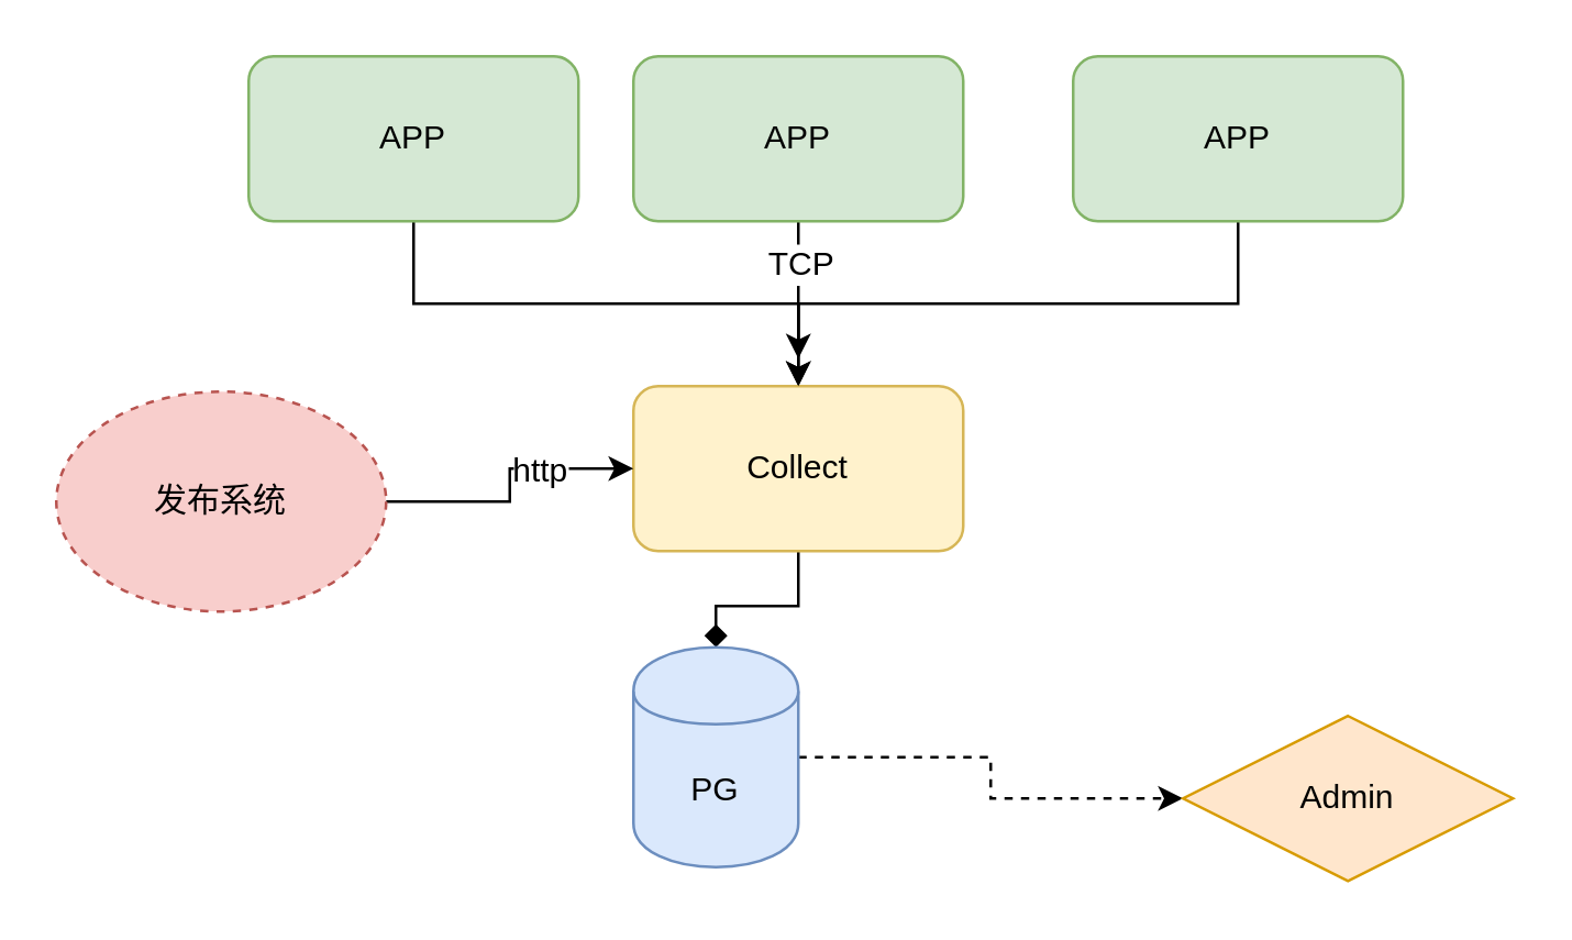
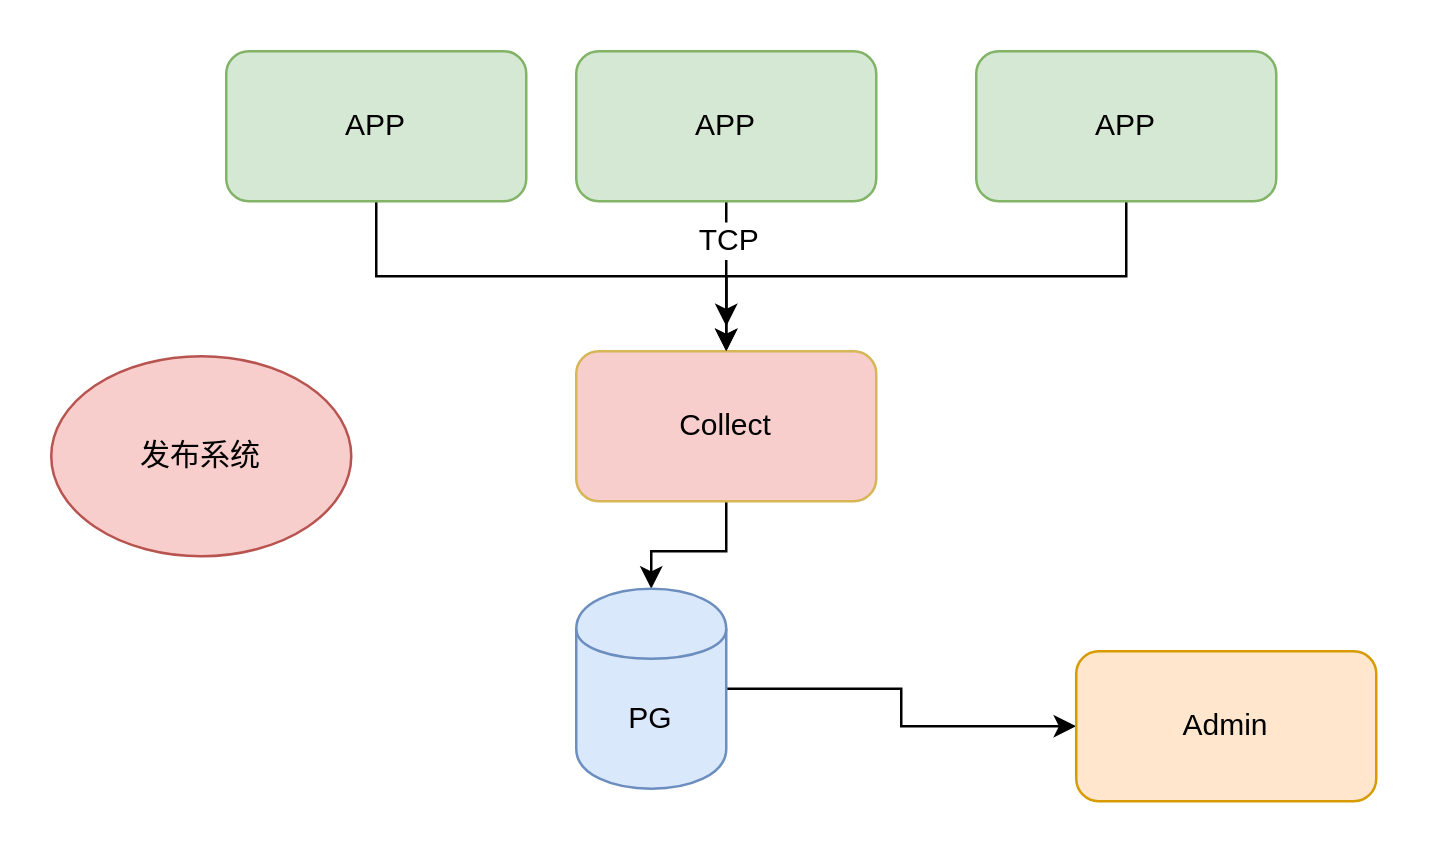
  <mxCell id="0" />
  <mxCell id="1" parent="0" />
  <mxCell id="2" style="edgeStyle=orthogonalEdgeStyle;rounded=0;orthogonalLoop=1;jettySize=auto;html=1;exitX=0.5;exitY=1;exitDx=0;exitDy=0;entryX=0.5;entryY=0;entryDx=0;entryDy=0;" edge="1" parent="1" source="3" target="5"><mxGeometry relative="1" as="geometry" /></mxCell>
  <mxCell id="3" value="APP" style="rounded=1;whiteSpace=wrap;html=1;fillColor=#d5e8d4;strokeColor=#82b366;flipH=0;" vertex="1" parent="1"><mxGeometry x="90" y="20" width="120" height="60" as="geometry" /></mxCell>
- <mxCell id="4" style="edgeStyle=orthogonalEdgeStyle;rounded=0;orthogonalLoop=1;jettySize=auto;html=1;exitX=0.5;exitY=1;exitDx=0;exitDy=0;endArrow=diamond;" edge="1" parent="1" source="5" target="7"><mxGeometry relative="1" as="geometry" /></mxCell>
- <mxCell id="5" value="Collect" style="rounded=1;whiteSpace=wrap;html=1;fillColor=#fff2cc;strokeColor=#d6b656;" vertex="1" parent="1"><mxGeometry x="230" y="140" width="120" height="60" as="geometry" /></mxCell>
- <mxCell id="6" style="edgeStyle=orthogonalEdgeStyle;rounded=0;orthogonalLoop=1;jettySize=auto;html=1;exitX=1;exitY=0.5;exitDx=0;exitDy=0;entryX=0;entryY=0.5;entryDx=0;entryDy=0;dashed=1;" edge="1" parent="1" source="7" target="13"><mxGeometry relative="1" as="geometry" /></mxCell>
+ <mxCell id="4" style="edgeStyle=orthogonalEdgeStyle;rounded=0;orthogonalLoop=1;jettySize=auto;html=1;exitX=0.5;exitY=1;exitDx=0;exitDy=0;" edge="1" parent="1" source="5" target="7"><mxGeometry relative="1" as="geometry" /></mxCell>
+ <mxCell id="5" value="Collect" style="rounded=1;whiteSpace=wrap;html=1;fillColor=#f8cecc;strokeColor=#d6b656;" vertex="1" parent="1"><mxGeometry x="230" y="140" width="120" height="60" as="geometry" /></mxCell>
+ <mxCell id="6" style="edgeStyle=orthogonalEdgeStyle;rounded=0;orthogonalLoop=1;jettySize=auto;html=1;exitX=1;exitY=0.5;exitDx=0;exitDy=0;entryX=0;entryY=0.5;entryDx=0;entryDy=0;" edge="1" parent="1" source="7" target="13"><mxGeometry relative="1" as="geometry" /></mxCell>
  <mxCell id="7" value="PG" style="shape=cylinder;whiteSpace=wrap;html=1;boundedLbl=1;backgroundOutline=1;fillColor=#dae8fc;strokeColor=#6c8ebf;" vertex="1" parent="1"><mxGeometry x="230" y="235" width="60" height="80" as="geometry" /></mxCell>
  <mxCell id="8" style="edgeStyle=orthogonalEdgeStyle;rounded=0;orthogonalLoop=1;jettySize=auto;html=1;exitX=0.5;exitY=1;exitDx=0;exitDy=0;" edge="1" parent="1" source="10"><mxGeometry relative="1" as="geometry"><mxPoint x="290" y="130" as="targetPoint" /></mxGeometry></mxCell>
  <mxCell id="9" value="TCP&lt;br&gt;" style="text;html=1;resizable=0;points=[];align=center;verticalAlign=middle;labelBackgroundColor=#ffffff;" vertex="1" connectable="0" parent="8"><mxGeometry x="-0.4" relative="1" as="geometry"><mxPoint as="offset" /></mxGeometry></mxCell>
  <mxCell id="10" value="APP" style="rounded=1;whiteSpace=wrap;html=1;fillColor=#d5e8d4;strokeColor=#82b366;flipH=0;" vertex="1" parent="1"><mxGeometry x="230" y="20" width="120" height="60" as="geometry" /></mxCell>
  <mxCell id="11" style="edgeStyle=orthogonalEdgeStyle;rounded=0;orthogonalLoop=1;jettySize=auto;html=1;exitX=0.5;exitY=1;exitDx=0;exitDy=0;entryX=0.5;entryY=0;entryDx=0;entryDy=0;" edge="1" parent="1" source="12" target="5"><mxGeometry relative="1" as="geometry"><Array as="points"><mxPoint x="450" y="110" /><mxPoint x="290" y="110" /></Array></mxGeometry></mxCell>
  <mxCell id="12" value="APP" style="rounded=1;whiteSpace=wrap;html=1;fillColor=#d5e8d4;strokeColor=#82b366;flipH=0;" vertex="1" parent="1"><mxGeometry x="390" y="20" width="120" height="60" as="geometry" /></mxCell>
- <mxCell id="13" value="Admin" style="rhombus;whiteSpace=wrap;html=1;fillColor=#ffe6cc;strokeColor=#d79b00;" vertex="1" parent="1"><mxGeometry x="430" y="260" width="120" height="60" as="geometry" /></mxCell>
- <mxCell id="14" style="edgeStyle=orthogonalEdgeStyle;rounded=0;orthogonalLoop=1;jettySize=auto;html=1;exitX=1;exitY=0.5;exitDx=0;exitDy=0;" edge="1" parent="1" source="16" target="5"><mxGeometry relative="1" as="geometry" /></mxCell>
- <mxCell id="15" value="http&lt;br&gt;" style="text;html=1;resizable=0;points=[];align=center;verticalAlign=middle;labelBackgroundColor=#ffffff;" vertex="1" connectable="0" parent="14"><mxGeometry x="0.314" relative="1" as="geometry"><mxPoint as="offset" /></mxGeometry></mxCell>
- <mxCell id="16" value="发布系统" style="ellipse;whiteSpace=wrap;html=1;fillColor=#f8cecc;strokeColor=#b85450;dashed=1;" vertex="1" parent="1"><mxGeometry x="20" y="142" width="120" height="80" as="geometry" /></mxCell>
+ <mxCell id="13" value="Admin" style="rounded=1;whiteSpace=wrap;html=1;fillColor=#ffe6cc;strokeColor=#d79b00;" vertex="1" parent="1"><mxGeometry x="430" y="260" width="120" height="60" as="geometry" /></mxCell>
+ <mxCell id="16" value="发布系统" style="ellipse;whiteSpace=wrap;html=1;fillColor=#f8cecc;strokeColor=#b85450;" vertex="1" parent="1"><mxGeometry x="20" y="142" width="120" height="80" as="geometry" /></mxCell>
